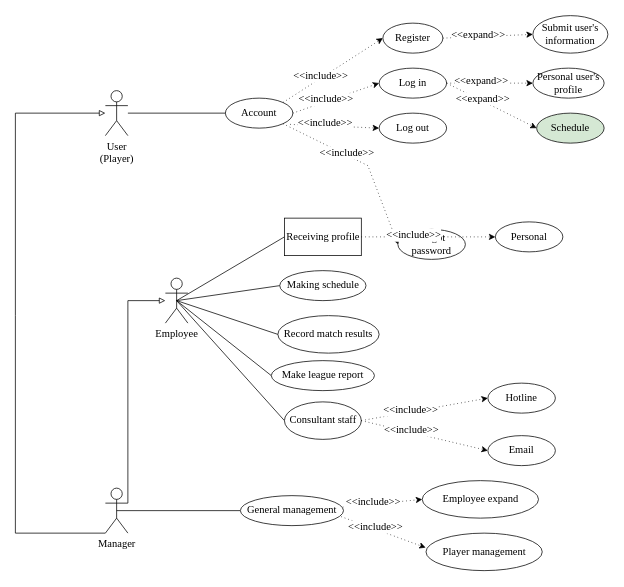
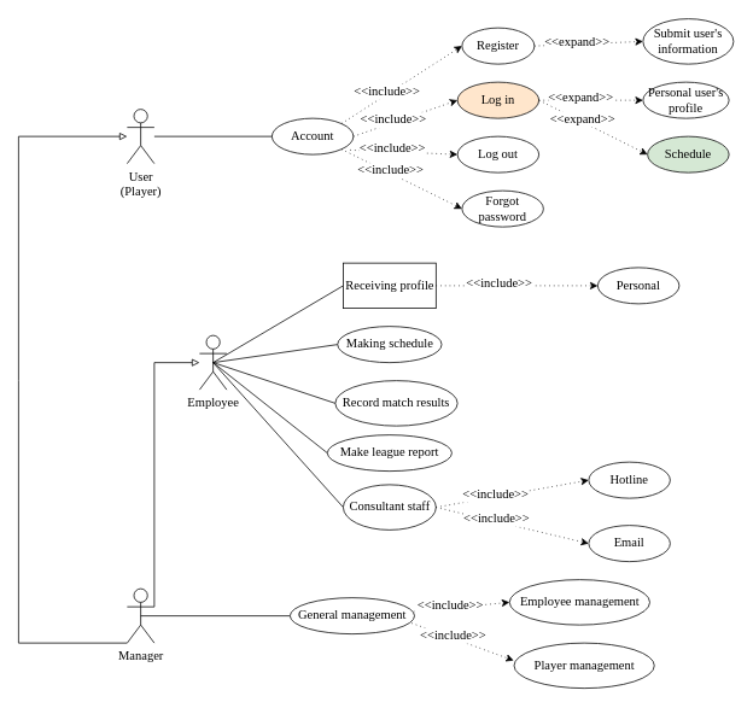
  <mxCell id="0" />
  <mxCell id="1" parent="0" />
  <mxCell id="2" value="User&lt;br&gt;(Player)" style="shape=umlActor;verticalLabelPosition=bottom;verticalAlign=top;html=1;fontFamily=Times New Roman;fontSize=14;" vertex="1" parent="1"><mxGeometry x="140" y="120" width="30" height="60" as="geometry" /></mxCell>
  <mxCell id="3" value="Employee" style="shape=umlActor;verticalLabelPosition=bottom;verticalAlign=top;html=1;fontFamily=Times New Roman;fontSize=14;" vertex="1" parent="1"><mxGeometry x="220" y="370" width="30" height="60" as="geometry" /></mxCell>
  <mxCell id="4" value="" style="endArrow=none;html=1;rounded=0;fontFamily=Times New Roman;fontSize=14;" edge="1" parent="1" source="2" target="5"><mxGeometry width="50" height="50" relative="1" as="geometry"><mxPoint x="380" y="230" as="sourcePoint" /><mxPoint x="310" y="160" as="targetPoint" /></mxGeometry></mxCell>
  <mxCell id="5" value="Account" style="ellipse;whiteSpace=wrap;html=1;fontFamily=Times New Roman;fontSize=14;" vertex="1" parent="1"><mxGeometry x="300" y="130" width="90" height="40" as="geometry" /></mxCell>
  <mxCell id="6" value="" style="endArrow=classic;html=1;rounded=0;exitX=1;exitY=0;exitDx=0;exitDy=0;dashed=1;dashPattern=1 4;entryX=0;entryY=0.5;entryDx=0;entryDy=0;fontFamily=Times New Roman;fontSize=14;" edge="1" parent="1" source="5" target="14"><mxGeometry width="50" height="50" relative="1" as="geometry"><mxPoint x="380" y="230" as="sourcePoint" /><mxPoint x="500" y="120" as="targetPoint" /></mxGeometry></mxCell>
  <mxCell id="7" value="&amp;lt;&amp;lt;include&amp;gt;&amp;gt;" style="edgeLabel;html=1;align=center;verticalAlign=middle;resizable=0;points=[];fontFamily=Times New Roman;fontSize=14;" vertex="1" connectable="0" parent="6"><mxGeometry x="-0.224" y="3" relative="1" as="geometry"><mxPoint as="offset" /></mxGeometry></mxCell>
  <mxCell id="8" value="" style="endArrow=classic;html=1;rounded=0;dashed=1;dashPattern=1 4;exitX=1;exitY=0.5;exitDx=0;exitDy=0;entryX=0;entryY=0.5;entryDx=0;entryDy=0;fontFamily=Times New Roman;fontSize=14;" edge="1" parent="1" source="5" target="15"><mxGeometry width="50" height="50" relative="1" as="geometry"><mxPoint x="410" y="240" as="sourcePoint" /><mxPoint x="500" y="160" as="targetPoint" /></mxGeometry></mxCell>
  <mxCell id="9" value="&amp;lt;&amp;lt;include&amp;gt;&amp;gt;" style="edgeLabel;html=1;align=center;verticalAlign=middle;resizable=0;points=[];fontFamily=Times New Roman;fontSize=14;" vertex="1" connectable="0" parent="8"><mxGeometry x="-0.224" y="3" relative="1" as="geometry"><mxPoint as="offset" /></mxGeometry></mxCell>
  <mxCell id="10" value="" style="endArrow=classic;html=1;rounded=0;exitX=0.96;exitY=0.875;exitDx=0;exitDy=0;dashed=1;dashPattern=1 4;exitPerimeter=0;entryX=0;entryY=0.5;entryDx=0;entryDy=0;fontFamily=Times New Roman;fontSize=14;" edge="1" parent="1" source="5" target="16"><mxGeometry width="50" height="50" relative="1" as="geometry"><mxPoint x="400" y="265.858" as="sourcePoint" /><mxPoint x="500" y="190" as="targetPoint" /></mxGeometry></mxCell>
  <mxCell id="11" value="&amp;lt;&amp;lt;include&amp;gt;&amp;gt;" style="edgeLabel;html=1;align=center;verticalAlign=middle;resizable=0;points=[];fontFamily=Times New Roman;fontSize=14;" vertex="1" connectable="0" parent="10"><mxGeometry x="-0.224" y="3" relative="1" as="geometry"><mxPoint as="offset" /></mxGeometry></mxCell>
  <mxCell id="12" value="" style="endArrow=classic;html=1;rounded=0;exitX=1;exitY=1;exitDx=0;exitDy=0;dashed=1;dashPattern=1 4;entryX=0;entryY=0.5;entryDx=0;entryDy=0;fontFamily=Times New Roman;fontSize=14;" edge="1" parent="1" source="5" target="17"><mxGeometry width="50" height="50" relative="1" as="geometry"><mxPoint x="370" y="315.858" as="sourcePoint" /><mxPoint x="490" y="220" as="targetPoint" /><Array as="points"><mxPoint x="490" y="220" /></Array></mxGeometry></mxCell>
  <mxCell id="13" value="&amp;lt;&amp;lt;include&amp;gt;&amp;gt;" style="edgeLabel;html=1;align=center;verticalAlign=middle;resizable=0;points=[];fontFamily=Times New Roman;fontSize=14;" vertex="1" connectable="0" parent="12"><mxGeometry x="-0.224" y="3" relative="1" as="geometry"><mxPoint as="offset" /></mxGeometry></mxCell>
  <mxCell id="14" value="Register" style="ellipse;whiteSpace=wrap;html=1;fontFamily=Times New Roman;fontSize=14;" vertex="1" parent="1"><mxGeometry x="510" y="30" width="80" height="40" as="geometry" /></mxCell>
- <mxCell id="15" value="Log in" style="ellipse;whiteSpace=wrap;html=1;fontFamily=Times New Roman;fontSize=14;" vertex="1" parent="1"><mxGeometry x="505" y="90" width="90" height="40" as="geometry" /></mxCell>
+ <mxCell id="15" value="Log in" style="ellipse;whiteSpace=wrap;html=1;fontFamily=Times New Roman;fontSize=14;fillColor=#ffe6cc;" vertex="1" parent="1"><mxGeometry x="505" y="90" width="90" height="40" as="geometry" /></mxCell>
  <mxCell id="16" value="Log out" style="ellipse;whiteSpace=wrap;html=1;fontFamily=Times New Roman;fontSize=14;" vertex="1" parent="1"><mxGeometry x="505" y="150" width="90" height="40" as="geometry" /></mxCell>
- <mxCell id="17" value="Forgot password" style="ellipse;whiteSpace=wrap;html=1;fontFamily=Times New Roman;fontSize=14;" vertex="1" parent="1"><mxGeometry x="530" y="305" width="90" height="40" as="geometry" /></mxCell>
+ <mxCell id="17" value="Forgot password" style="ellipse;whiteSpace=wrap;html=1;fontFamily=Times New Roman;fontSize=14;" vertex="1" parent="1"><mxGeometry x="510" y="210" width="90" height="40" as="geometry" /></mxCell>
  <mxCell id="18" value="Schedule" style="ellipse;whiteSpace=wrap;html=1;fontFamily=Times New Roman;fontSize=14;fillColor=#d5e8d4;" vertex="1" parent="1"><mxGeometry x="715" y="150" width="90" height="40" as="geometry" /></mxCell>
  <mxCell id="19" value="Personal user's profile" style="ellipse;whiteSpace=wrap;html=1;fontFamily=Times New Roman;fontSize=14;" vertex="1" parent="1"><mxGeometry x="710" y="90" width="95" height="40" as="geometry" /></mxCell>
  <mxCell id="20" value="Submit user's information" style="ellipse;whiteSpace=wrap;html=1;fontFamily=Times New Roman;fontSize=14;" vertex="1" parent="1"><mxGeometry x="710" y="20" width="100" height="50" as="geometry" /></mxCell>
  <mxCell id="21" value="Manager" style="shape=umlActor;verticalLabelPosition=bottom;verticalAlign=top;html=1;outlineConnect=0;fontFamily=Times New Roman;fontSize=14;" vertex="1" parent="1"><mxGeometry x="140" y="650" width="30" height="60" as="geometry" /></mxCell>
  <mxCell id="22" value="" style="endArrow=classic;html=1;rounded=0;exitX=1;exitY=0.5;exitDx=0;exitDy=0;dashed=1;dashPattern=1 4;entryX=0;entryY=0.5;entryDx=0;entryDy=0;fontFamily=Times New Roman;fontSize=14;" edge="1" parent="1" source="14" target="20"><mxGeometry width="50" height="50" relative="1" as="geometry"><mxPoint x="660" y="257.928" as="sourcePoint" /><mxPoint x="793.18" y="172.07" as="targetPoint" /></mxGeometry></mxCell>
  <mxCell id="23" value="&amp;lt;&amp;lt;expand&amp;gt;&amp;gt;" style="edgeLabel;html=1;align=center;verticalAlign=middle;resizable=0;points=[];fontFamily=Times New Roman;fontSize=14;" vertex="1" connectable="0" parent="22"><mxGeometry x="-0.224" y="3" relative="1" as="geometry"><mxPoint as="offset" /></mxGeometry></mxCell>
  <mxCell id="24" value="" style="endArrow=classic;html=1;rounded=0;exitX=1;exitY=0.5;exitDx=0;exitDy=0;dashed=1;dashPattern=1 4;entryX=0;entryY=0.5;entryDx=0;entryDy=0;fontFamily=Times New Roman;fontSize=14;" edge="1" parent="1" source="15" target="19"><mxGeometry width="50" height="50" relative="1" as="geometry"><mxPoint x="640" y="180" as="sourcePoint" /><mxPoint x="760" y="185" as="targetPoint" /></mxGeometry></mxCell>
  <mxCell id="25" value="&amp;lt;&amp;lt;expand&amp;gt;&amp;gt;" style="edgeLabel;html=1;align=center;verticalAlign=middle;resizable=0;points=[];fontFamily=Times New Roman;fontSize=14;" vertex="1" connectable="0" parent="24"><mxGeometry x="-0.224" y="3" relative="1" as="geometry"><mxPoint as="offset" /></mxGeometry></mxCell>
  <mxCell id="26" value="" style="endArrow=classic;html=1;rounded=0;exitX=1;exitY=0.5;exitDx=0;exitDy=0;dashed=1;dashPattern=1 4;entryX=0;entryY=0.5;entryDx=0;entryDy=0;fontFamily=Times New Roman;fontSize=14;" edge="1" parent="1" source="15" target="18"><mxGeometry width="50" height="50" relative="1" as="geometry"><mxPoint x="630" y="155" as="sourcePoint" /><mxPoint x="750" y="160" as="targetPoint" /></mxGeometry></mxCell>
  <mxCell id="27" value="&amp;lt;&amp;lt;expand&amp;gt;&amp;gt;" style="edgeLabel;html=1;align=center;verticalAlign=middle;resizable=0;points=[];fontFamily=Times New Roman;fontSize=14;" vertex="1" connectable="0" parent="26"><mxGeometry x="-0.224" y="3" relative="1" as="geometry"><mxPoint as="offset" /></mxGeometry></mxCell>
  <mxCell id="28" value="" style="endArrow=block;html=1;rounded=0;exitX=0;exitY=1;exitDx=0;exitDy=0;exitPerimeter=0;endFill=0;fontFamily=Times New Roman;fontSize=14;" edge="1" parent="1" source="21" target="2"><mxGeometry width="50" height="50" relative="1" as="geometry"><mxPoint x="300" y="580" as="sourcePoint" /><mxPoint x="350" y="530" as="targetPoint" /><Array as="points"><mxPoint x="20" y="710" /><mxPoint x="20" y="420" /><mxPoint x="20" y="150" /></Array></mxGeometry></mxCell>
  <mxCell id="29" value="" style="endArrow=none;html=1;rounded=0;exitX=0.5;exitY=0.5;exitDx=0;exitDy=0;exitPerimeter=0;entryX=0;entryY=0.5;entryDx=0;entryDy=0;fontFamily=Times New Roman;fontSize=14;" edge="1" parent="1" source="3" target="33"><mxGeometry width="50" height="50" relative="1" as="geometry"><mxPoint x="300" y="410" as="sourcePoint" /><mxPoint x="380" y="360" as="targetPoint" /></mxGeometry></mxCell>
  <mxCell id="30" value="" style="endArrow=none;html=1;rounded=0;exitX=0.5;exitY=0.5;exitDx=0;exitDy=0;exitPerimeter=0;entryX=0;entryY=0.5;entryDx=0;entryDy=0;fontFamily=Times New Roman;fontSize=14;" edge="1" parent="1" source="3" target="34"><mxGeometry width="50" height="50" relative="1" as="geometry"><mxPoint x="260" y="460" as="sourcePoint" /><mxPoint x="380" y="390" as="targetPoint" /></mxGeometry></mxCell>
  <mxCell id="31" value="" style="endArrow=none;html=1;rounded=0;exitX=0.5;exitY=0.5;exitDx=0;exitDy=0;exitPerimeter=0;entryX=0;entryY=0.5;entryDx=0;entryDy=0;fontFamily=Times New Roman;fontSize=14;" edge="1" parent="1" source="3" target="35"><mxGeometry width="50" height="50" relative="1" as="geometry"><mxPoint x="270" y="470" as="sourcePoint" /><mxPoint x="380" y="420" as="targetPoint" /></mxGeometry></mxCell>
  <mxCell id="32" value="" style="endArrow=none;html=1;rounded=0;exitX=0.5;exitY=0.5;exitDx=0;exitDy=0;exitPerimeter=0;entryX=0;entryY=0.5;entryDx=0;entryDy=0;fontFamily=Times New Roman;fontSize=14;" edge="1" parent="1" source="3" target="36"><mxGeometry width="50" height="50" relative="1" as="geometry"><mxPoint x="440" y="480" as="sourcePoint" /><mxPoint x="380" y="460" as="targetPoint" /></mxGeometry></mxCell>
  <mxCell id="33" value="Receiving profile" style="whiteSpace=wrap;html=1;fontFamily=Times New Roman;fontSize=14;rounded=0;" vertex="1" parent="1"><mxGeometry x="378.75" y="290" width="102.5" height="50" as="geometry" /></mxCell>
  <mxCell id="34" value="Making schedule" style="ellipse;whiteSpace=wrap;html=1;fontFamily=Times New Roman;fontSize=14;" vertex="1" parent="1"><mxGeometry x="372.5" y="360" width="115" height="40" as="geometry" /></mxCell>
  <mxCell id="35" value="Record match results" style="ellipse;whiteSpace=wrap;html=1;fontFamily=Times New Roman;fontSize=14;" vertex="1" parent="1"><mxGeometry x="370" y="420" width="135" height="50" as="geometry" /></mxCell>
  <mxCell id="36" value="Make league report" style="ellipse;whiteSpace=wrap;html=1;fontFamily=Times New Roman;fontSize=14;" vertex="1" parent="1"><mxGeometry x="361.25" y="480" width="137.5" height="40" as="geometry" /></mxCell>
  <mxCell id="37" value="" style="endArrow=none;html=1;rounded=0;exitX=0.5;exitY=0.5;exitDx=0;exitDy=0;exitPerimeter=0;entryX=0;entryY=0.5;entryDx=0;entryDy=0;fontFamily=Times New Roman;fontSize=14;" edge="1" parent="1" source="3" target="38"><mxGeometry width="50" height="50" relative="1" as="geometry"><mxPoint x="235" y="510" as="sourcePoint" /><mxPoint x="362.5" y="555" as="targetPoint" /></mxGeometry></mxCell>
  <mxCell id="38" value="&lt;div style=&quot;text-align: left&quot;&gt;Consultant staff&lt;/div&gt;" style="ellipse;whiteSpace=wrap;html=1;fontFamily=Times New Roman;fontSize=14;" vertex="1" parent="1"><mxGeometry x="378.75" y="535" width="102.5" height="50" as="geometry" /></mxCell>
  <mxCell id="39" value="" style="endArrow=classic;html=1;rounded=0;exitX=1;exitY=0.5;exitDx=0;exitDy=0;dashed=1;dashPattern=1 4;fontFamily=Times New Roman;fontSize=14;entryX=0;entryY=0.5;entryDx=0;entryDy=0;" edge="1" parent="1" source="33" target="41"><mxGeometry width="50" height="50" relative="1" as="geometry"><mxPoint x="540" y="312.5" as="sourcePoint" /><mxPoint x="620" y="300" as="targetPoint" /></mxGeometry></mxCell>
  <mxCell id="40" value="&amp;lt;&amp;lt;include&amp;gt;&amp;gt;" style="edgeLabel;html=1;align=center;verticalAlign=middle;resizable=0;points=[];fontFamily=Times New Roman;fontSize=14;" vertex="1" connectable="0" parent="39"><mxGeometry x="-0.224" y="3" relative="1" as="geometry"><mxPoint as="offset" /></mxGeometry></mxCell>
  <mxCell id="41" value="Personal" style="ellipse;whiteSpace=wrap;html=1;fontFamily=Times New Roman;fontSize=14;" vertex="1" parent="1"><mxGeometry x="660" y="295" width="90" height="40" as="geometry" /></mxCell>
  <mxCell id="42" value="" style="endArrow=classic;html=1;rounded=0;exitX=1;exitY=0.5;exitDx=0;exitDy=0;dashed=1;dashPattern=1 4;fontFamily=Times New Roman;fontSize=14;entryX=0;entryY=0.5;entryDx=0;entryDy=0;" edge="1" parent="1" source="38" target="46"><mxGeometry width="50" height="50" relative="1" as="geometry"><mxPoint x="540" y="535" as="sourcePoint" /><mxPoint x="600" y="535" as="targetPoint" /></mxGeometry></mxCell>
  <mxCell id="43" value="&amp;lt;&amp;lt;include&amp;gt;&amp;gt;" style="edgeLabel;html=1;align=center;verticalAlign=middle;resizable=0;points=[];fontFamily=Times New Roman;fontSize=14;" vertex="1" connectable="0" parent="42"><mxGeometry x="-0.224" y="3" relative="1" as="geometry"><mxPoint as="offset" /></mxGeometry></mxCell>
  <mxCell id="44" value="" style="endArrow=classic;html=1;rounded=0;exitX=1;exitY=0.5;exitDx=0;exitDy=0;dashed=1;dashPattern=1 4;fontFamily=Times New Roman;fontSize=14;entryX=0;entryY=0.5;entryDx=0;entryDy=0;" edge="1" parent="1" source="38" target="47"><mxGeometry width="50" height="50" relative="1" as="geometry"><mxPoint x="505" y="605" as="sourcePoint" /><mxPoint x="580" y="600" as="targetPoint" /></mxGeometry></mxCell>
  <mxCell id="45" value="&amp;lt;&amp;lt;include&amp;gt;&amp;gt;" style="edgeLabel;html=1;align=center;verticalAlign=middle;resizable=0;points=[];fontFamily=Times New Roman;fontSize=14;" vertex="1" connectable="0" parent="44"><mxGeometry x="-0.224" y="3" relative="1" as="geometry"><mxPoint as="offset" /></mxGeometry></mxCell>
  <mxCell id="46" value="Hotline" style="ellipse;whiteSpace=wrap;html=1;fontFamily=Times New Roman;fontSize=14;" vertex="1" parent="1"><mxGeometry x="650" y="510" width="90" height="40" as="geometry" /></mxCell>
  <mxCell id="47" value="Email" style="ellipse;whiteSpace=wrap;html=1;fontFamily=Times New Roman;fontSize=14;" vertex="1" parent="1"><mxGeometry x="650" y="580" width="90" height="40" as="geometry" /></mxCell>
  <mxCell id="48" value="" style="endArrow=none;html=1;rounded=0;fontFamily=Times New Roman;fontSize=14;exitX=0.5;exitY=0.5;exitDx=0;exitDy=0;exitPerimeter=0;entryX=0;entryY=0.5;entryDx=0;entryDy=0;" edge="1" parent="1" source="21" target="49"><mxGeometry width="50" height="50" relative="1" as="geometry"><mxPoint x="261" y="650" as="sourcePoint" /><mxPoint x="340" y="680" as="targetPoint" /></mxGeometry></mxCell>
  <mxCell id="49" value="General management" style="ellipse;whiteSpace=wrap;html=1;fontFamily=Times New Roman;fontSize=14;" vertex="1" parent="1"><mxGeometry x="320" y="660" width="137.5" height="40" as="geometry" /></mxCell>
  <mxCell id="50" value="" style="endArrow=classic;html=1;rounded=0;exitX=0.992;exitY=0.383;exitDx=0;exitDy=0;dashed=1;dashPattern=1 4;fontFamily=Times New Roman;fontSize=14;entryX=0;entryY=0.5;entryDx=0;entryDy=0;exitPerimeter=0;" edge="1" parent="1" source="49" target="54"><mxGeometry width="50" height="50" relative="1" as="geometry"><mxPoint x="457.5" y="670" as="sourcePoint" /><mxPoint x="580" y="666" as="targetPoint" /></mxGeometry></mxCell>
  <mxCell id="51" value="&amp;lt;&amp;lt;include&amp;gt;&amp;gt;" style="edgeLabel;html=1;align=center;verticalAlign=middle;resizable=0;points=[];fontFamily=Times New Roman;fontSize=14;" vertex="1" connectable="0" parent="50"><mxGeometry x="-0.224" y="3" relative="1" as="geometry"><mxPoint as="offset" /></mxGeometry></mxCell>
  <mxCell id="52" value="" style="endArrow=classic;html=1;rounded=0;exitX=0.977;exitY=0.7;exitDx=0;exitDy=0;dashed=1;dashPattern=1 4;fontFamily=Times New Roman;fontSize=14;exitPerimeter=0;entryX=-0.003;entryY=0.387;entryDx=0;entryDy=0;entryPerimeter=0;" edge="1" parent="1" source="49" target="55"><mxGeometry width="50" height="50" relative="1" as="geometry"><mxPoint x="460" y="710" as="sourcePoint" /><mxPoint x="560" y="730" as="targetPoint" /></mxGeometry></mxCell>
  <mxCell id="53" value="&amp;lt;&amp;lt;include&amp;gt;&amp;gt;" style="edgeLabel;html=1;align=center;verticalAlign=middle;resizable=0;points=[];fontFamily=Times New Roman;fontSize=14;" vertex="1" connectable="0" parent="52"><mxGeometry x="-0.224" y="3" relative="1" as="geometry"><mxPoint as="offset" /></mxGeometry></mxCell>
- <mxCell id="54" value="&lt;div style=&quot;text-align: left&quot;&gt;Employee expand&lt;/div&gt;" style="ellipse;whiteSpace=wrap;html=1;fontFamily=Times New Roman;fontSize=14;" vertex="1" parent="1"><mxGeometry x="562.5" y="640" width="155" height="50" as="geometry" /></mxCell>
+ <mxCell id="54" value="&lt;div style=&quot;text-align: left&quot;&gt;Employee management&lt;/div&gt;" style="ellipse;whiteSpace=wrap;html=1;fontFamily=Times New Roman;fontSize=14;" vertex="1" parent="1"><mxGeometry x="562.5" y="640" width="155" height="50" as="geometry" /></mxCell>
  <mxCell id="55" value="&lt;div style=&quot;text-align: left&quot;&gt;Player management&lt;/div&gt;" style="ellipse;whiteSpace=wrap;html=1;fontFamily=Times New Roman;fontSize=14;" vertex="1" parent="1"><mxGeometry x="567.5" y="710" width="155" height="50" as="geometry" /></mxCell>
  <mxCell id="56" value="" style="endArrow=block;html=1;rounded=0;fontFamily=Times New Roman;fontSize=14;exitX=1;exitY=0.333;exitDx=0;exitDy=0;exitPerimeter=0;endFill=0;" edge="1" parent="1" source="21" target="3"><mxGeometry width="50" height="50" relative="1" as="geometry"><mxPoint x="90" y="540" as="sourcePoint" /><mxPoint x="220" y="390" as="targetPoint" /><Array as="points"><mxPoint x="170" y="400" /></Array></mxGeometry></mxCell>
